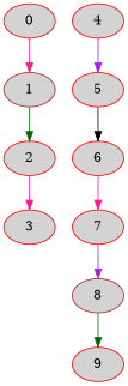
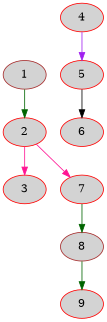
  digraph {
    node [color=red fillcolor=lightgrey fontsize=14 style=filled]
    edge [color=deeppink]
-   n1 [label=0]
    n2 [color=brown label=1]
    n3 [label=2]
    n4 [label=3]
    n5 [label=4]
    n6 [label=5]
    n7 [label=6]
    n8 [label=7]
    n9 [color=brown label=8]
    n10 [label=9]
-   n1 -> n2
    n2 -> n3 [color=darkgreen]
    n3 -> n4
    n5 -> n6 [color=purple]
    n6 -> n7 [color=black]
-   n7 -> n8
-   n8 -> n9 [color=purple]
+   n3 -> n8
+   n8 -> n9 [color=darkgreen]
    n9 -> n10 [color=darkgreen]
  }
